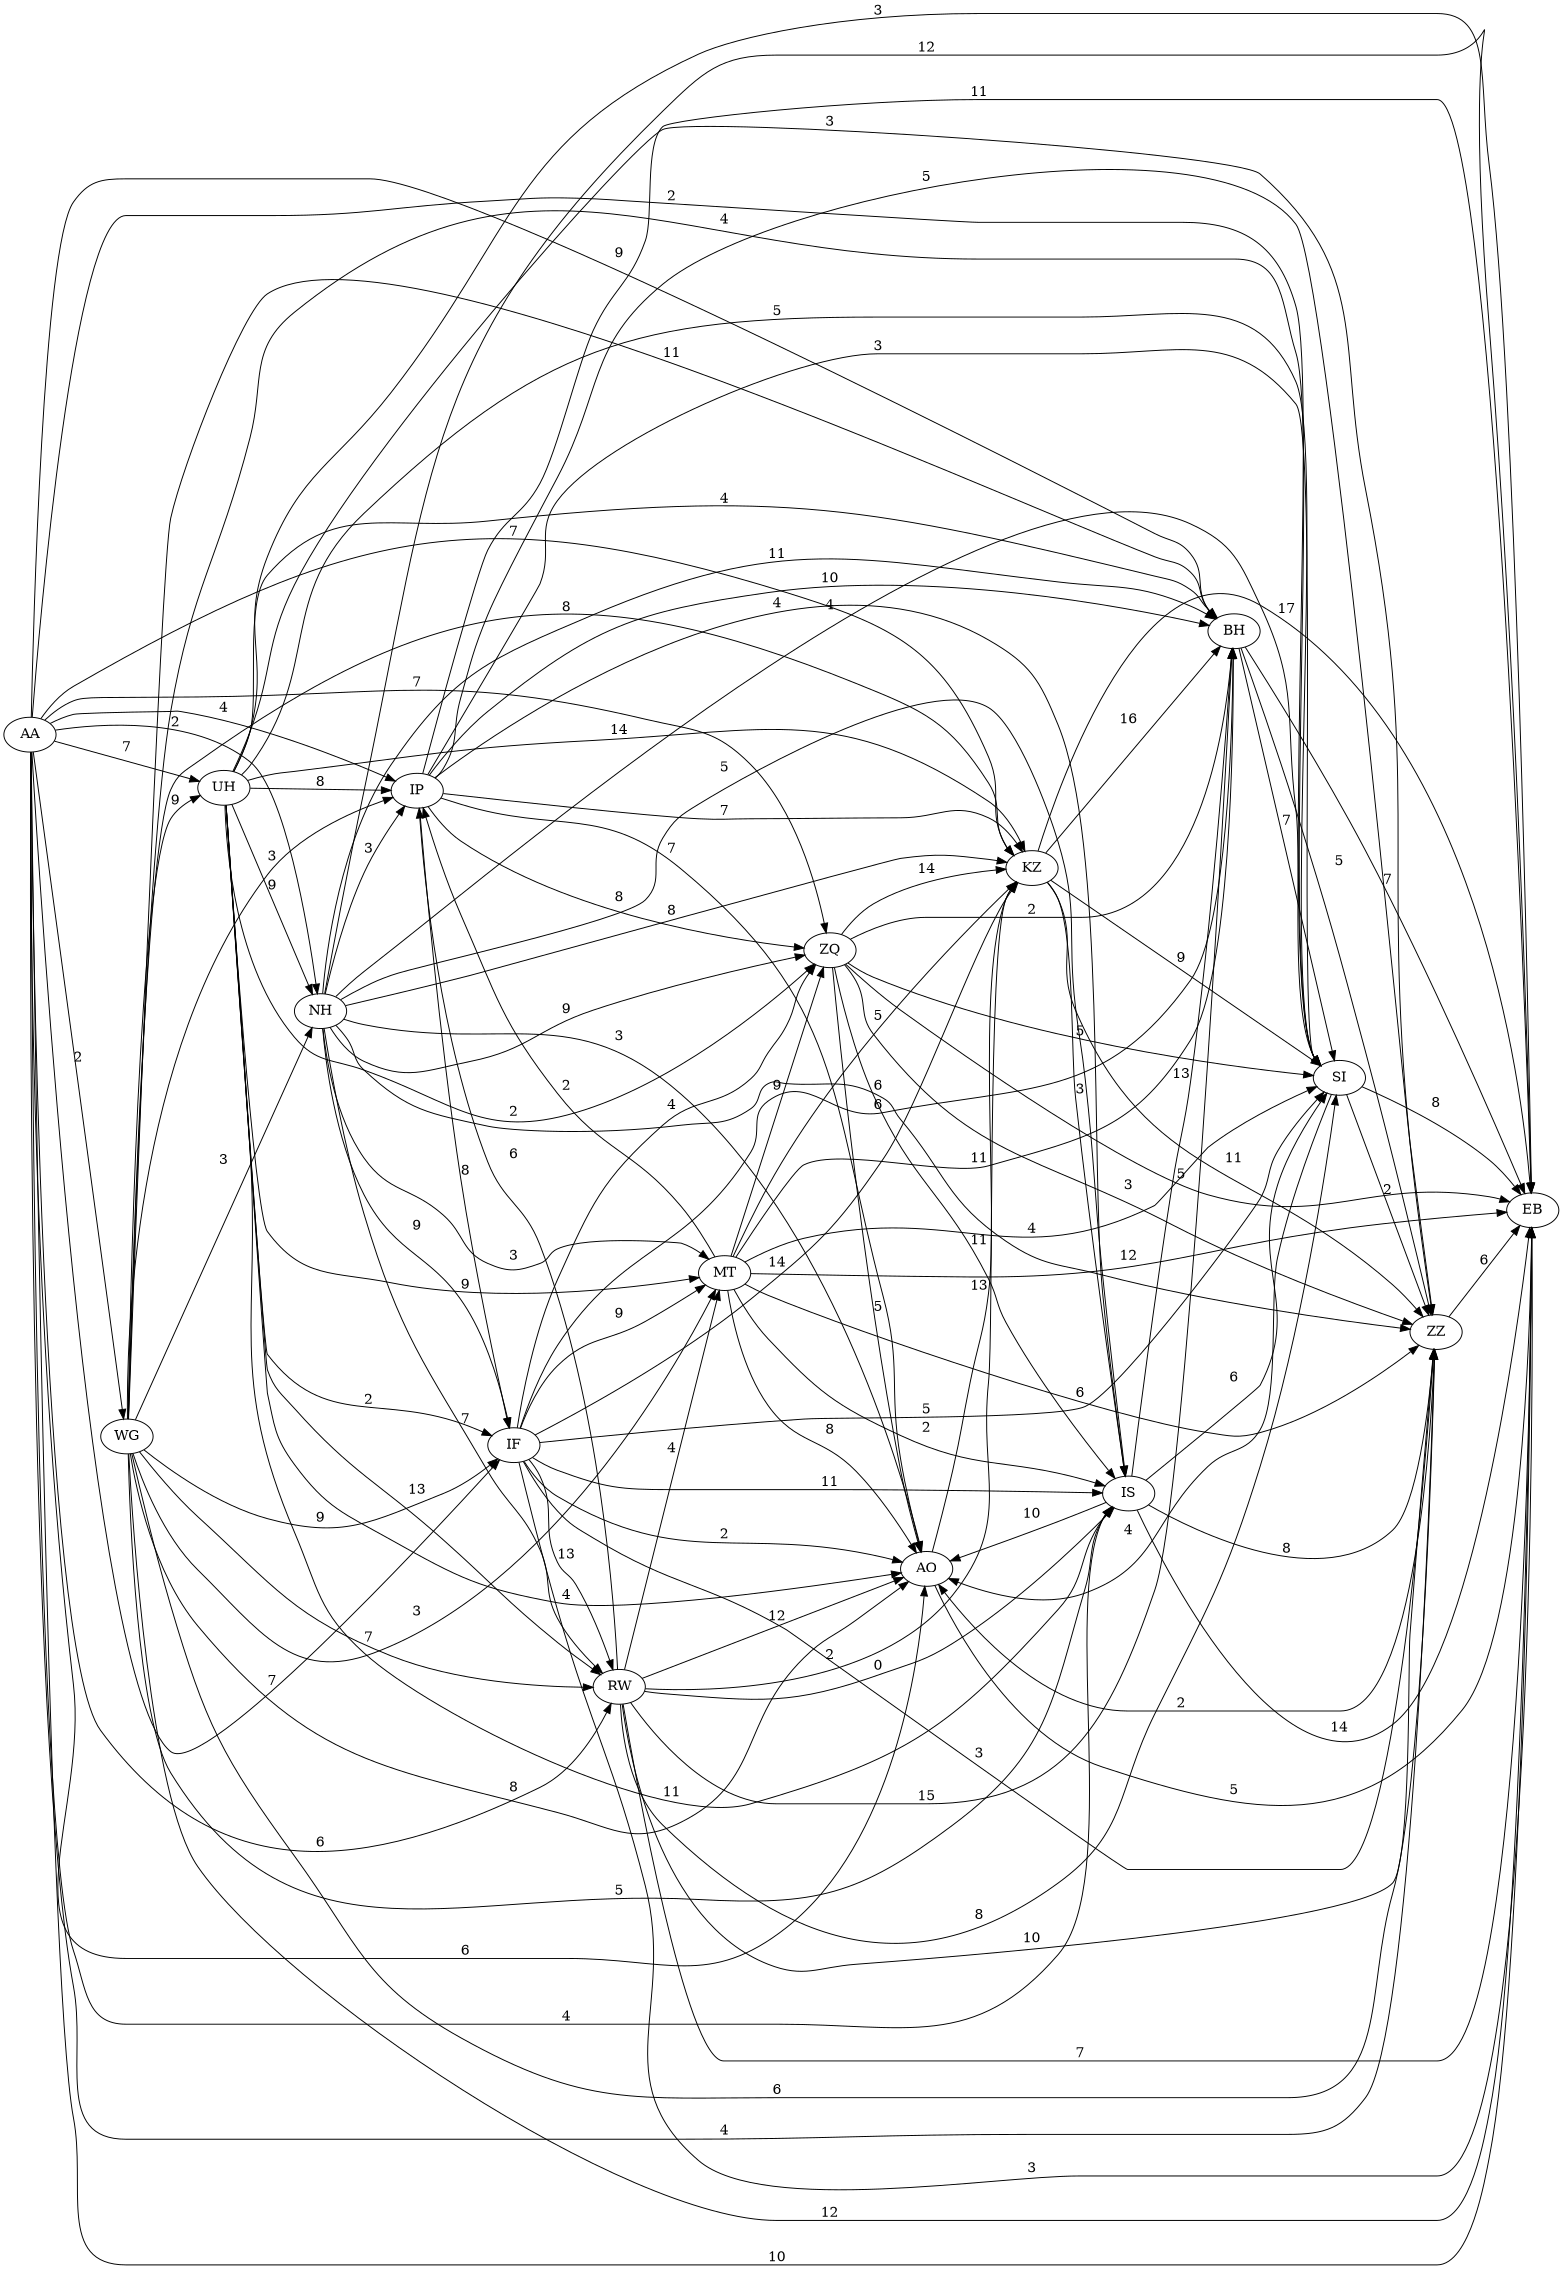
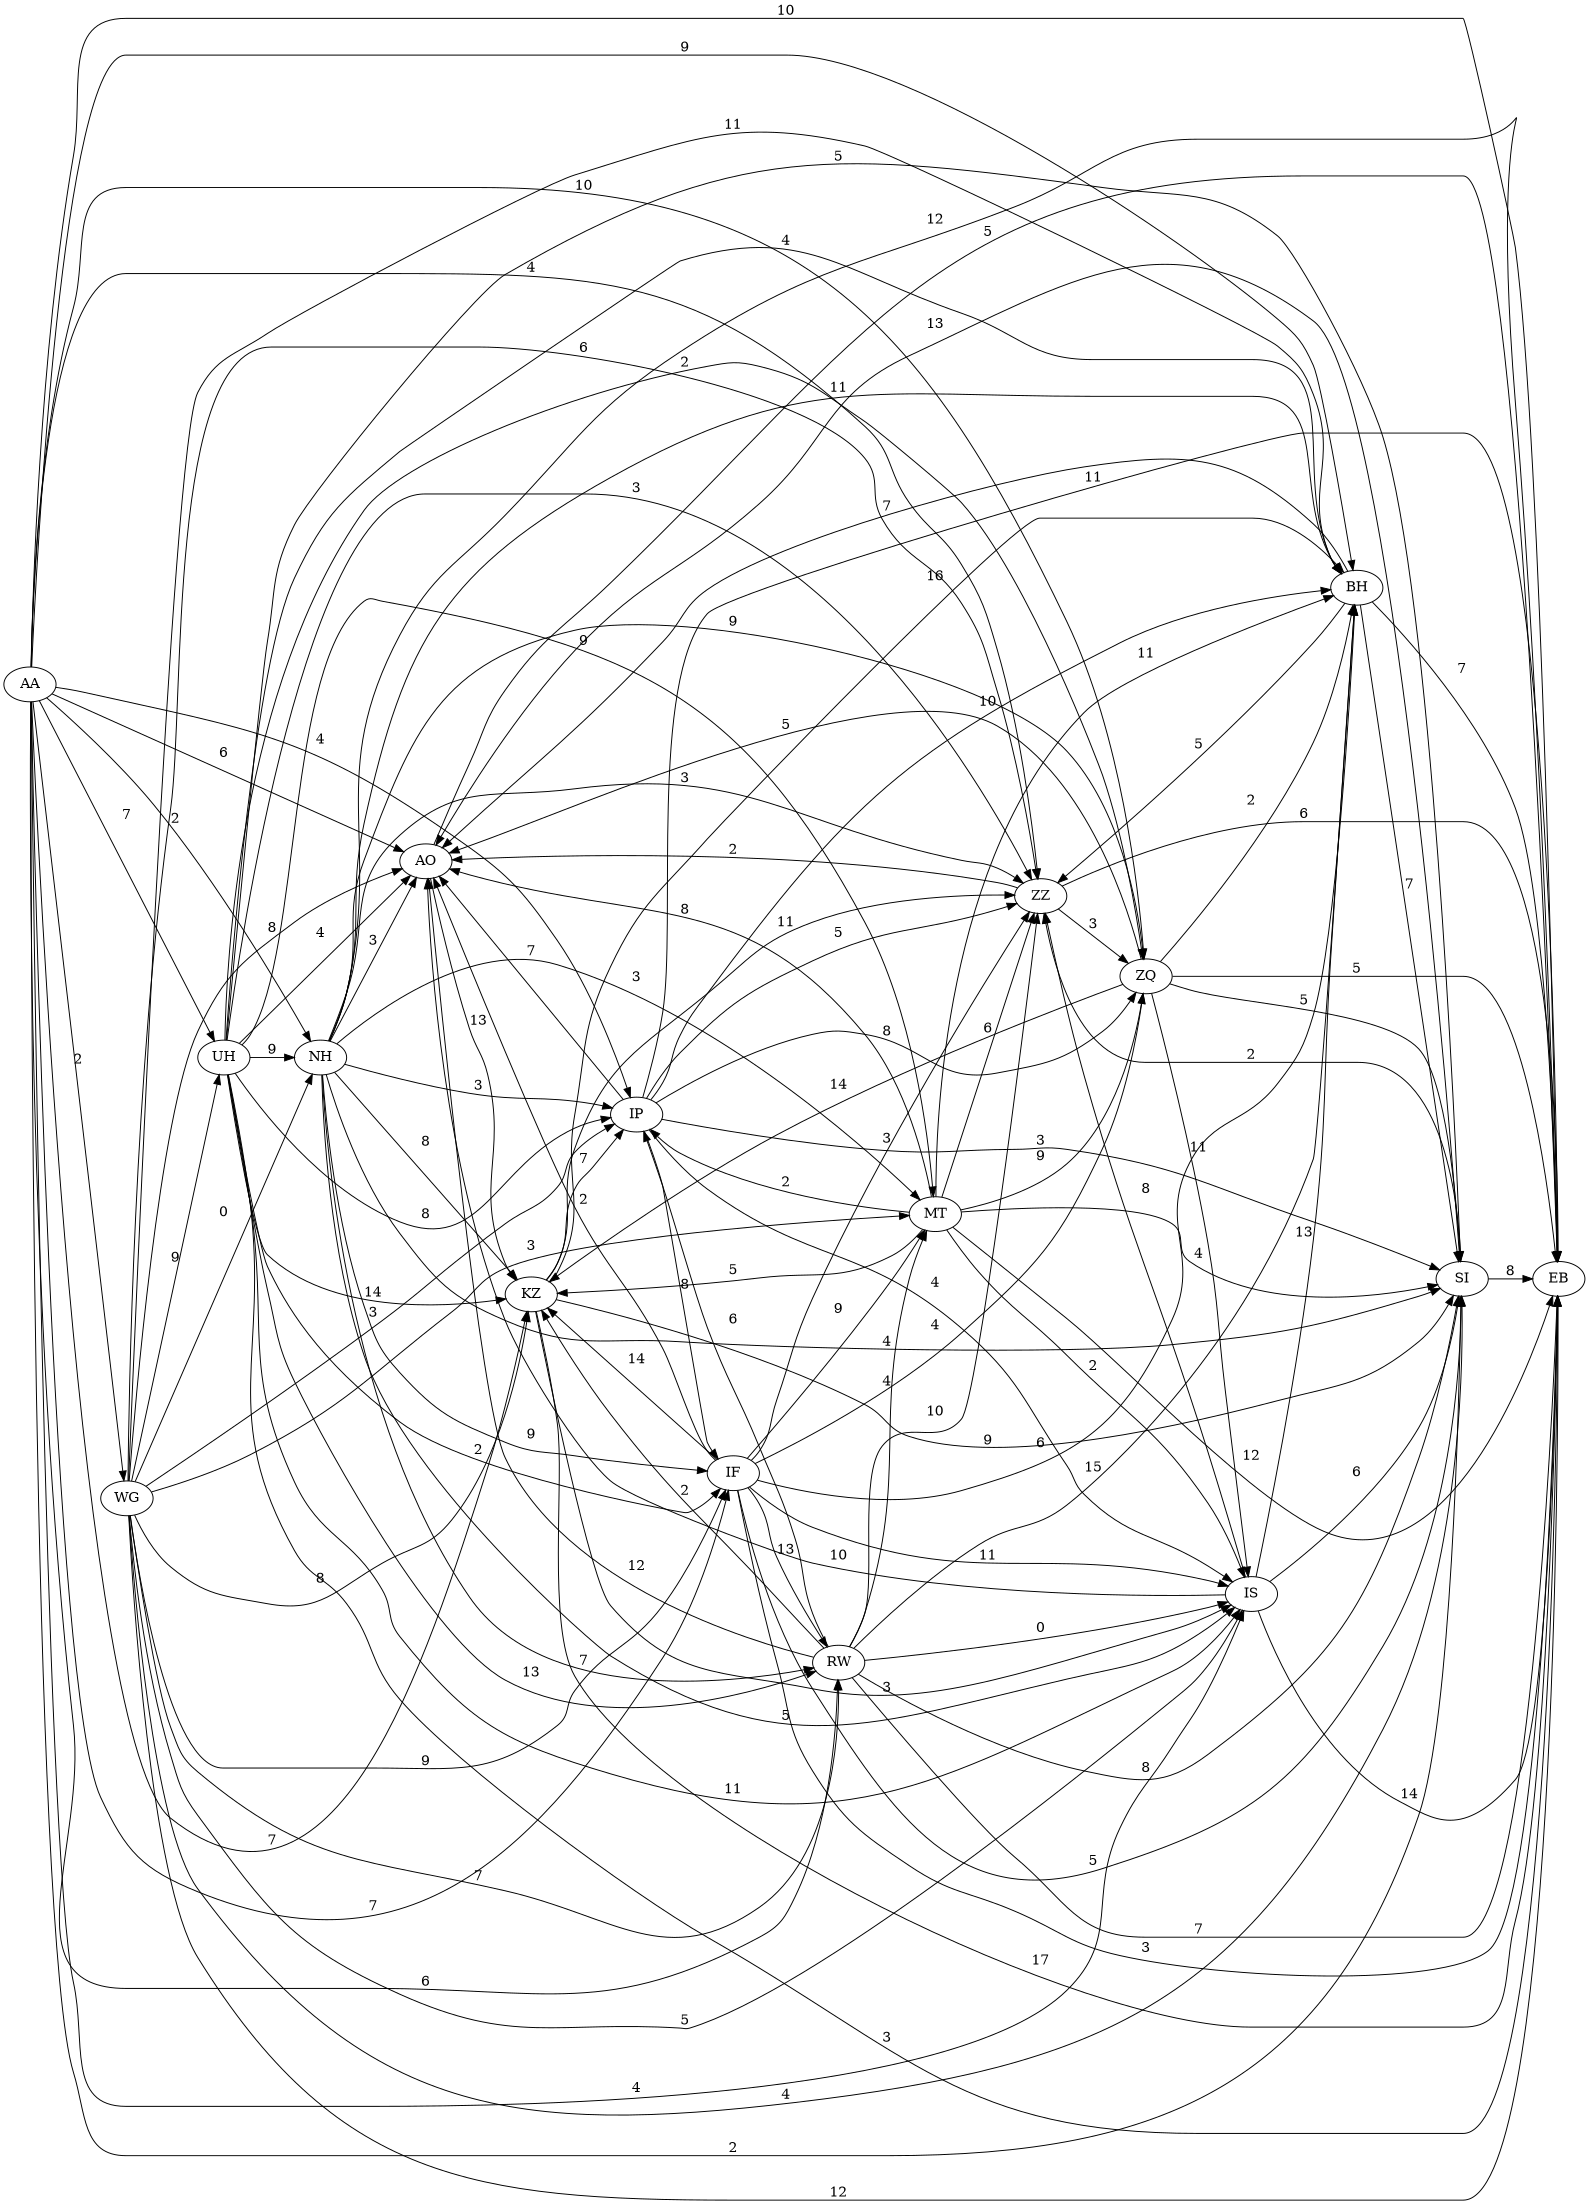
  digraph {
    rankdir=LR
    AO
    EB
    KZ
    ZZ
    SI
    BH
    IS
    ZQ
    IP
    IF
    MT
    RW
    NH
    UH
    WG
    AA
    AO -> EB [label=5]
    AO -> KZ [label=13]
    KZ -> EB [label=17]
    KZ -> ZZ [label=11]
    KZ -> SI [label=9]
    KZ -> BH [label=16]
    KZ -> IS [label=3]
    ZZ -> AO [label=2]
    ZZ -> EB [label=6]
-   SI -> AO [label=4]
+   SI -> AO [label=13]
    SI -> EB [label=8]
    SI -> ZZ [label=2]
+   BH -> AO [label=7]
    BH -> EB [label=7]
    BH -> ZZ [label=5]
    BH -> SI [label=7]
    IS -> AO [label=10]
    IS -> EB [label=14]
    IS -> ZZ [label=8]
    IS -> SI [label=6]
    IS -> BH [label=13]
    ZQ -> AO [label=5]
    ZQ -> EB [label=5]
    ZQ -> KZ [label=14]
-   ZQ -> ZZ [label=3]
+   ZZ -> ZQ [label=3]
    ZQ -> SI [label=5]
    ZQ -> BH [label=2]
    ZQ -> IS [label=11]
    IP -> AO [label=7]
    IP -> EB [label=11]
-   IP -> KZ [label=7]
+   KZ -> IP [label=7]
    IP -> ZZ [label=5]
    IP -> SI [label=3]
    IP -> BH [label=10]
    IP -> IS [label=4]
    IP -> ZQ [label=8]
    IP -> IF [label=8]
    IF -> AO [label=2]
    IF -> EB [label=3]
    IF -> KZ [label=14]
    IF -> ZZ [label=3]
    IF -> SI [label=5]
    IF -> BH [label=6]
    IF -> IS [label=11]
    IF -> ZQ [label=4]
    IF -> MT [label=9]
    IF -> RW [label=13]
    MT -> AO [label=8]
    MT -> EB [label=12]
    MT -> KZ [label=5]
    MT -> ZZ [label=6]
    MT -> SI [label=4]
    MT -> BH [label=11]
    MT -> IS [label=2]
    MT -> ZQ [label=9]
    MT -> IP [label=2]
    RW -> AO [label=12]
    RW -> EB [label=7]
    RW -> KZ [label=2]
    RW -> ZZ [label=10]
    RW -> SI [label=8]
    RW -> BH [label=15]
    RW -> IS [label=0]
    RW -> IP [label=6]
    RW -> MT [label=4]
    NH -> AO [label=3]
    NH -> EB [label=12]
    NH -> KZ [label=8]
-   NH -> ZZ [label=6]
+   NH -> ZZ [label=3]
    NH -> SI [label=4]
    NH -> BH [label=11]
    NH -> IS [label=5]
    NH -> ZQ [label=9]
    NH -> IP [label=3]
    NH -> IF [label=9]
    NH -> MT [label=3]
    NH -> RW [label=7]
    UH -> AO [label=4]
    UH -> EB [label=3]
    UH -> KZ [label=14]
    UH -> ZZ [label=3]
    UH -> SI [label=5]
    UH -> BH [label=4]
    UH -> IS [label=11]
    UH -> ZQ [label=2]
    UH -> IP [label=8]
    UH -> IF [label=2]
    UH -> MT [label=9]
    UH -> RW [label=13]
    UH -> NH [label=9]
    WG -> AO [label=8]
    WG -> EB [label=12]
    WG -> KZ [label=8]
    WG -> ZZ [label=6]
    WG -> SI [label=4]
    WG -> BH [label=11]
    WG -> IS [label=5]
    WG -> IP [label=3]
    WG -> IF [label=9]
    WG -> MT [label=3]
    WG -> RW [label=7]
-   WG -> NH [label=3]
+   WG -> NH [label=0]
    WG -> UH [label=9]
    AA -> AO [label=6]
    AA -> EB [label=10]
    AA -> KZ [label=7]
    AA -> ZZ [label=4]
    AA -> SI [label=2]
    AA -> BH [label=9]
    AA -> IS [label=4]
-   AA -> ZQ [label=7]
+   AA -> ZQ [label=10]
    AA -> IP [label=4]
    AA -> IF [label=7]
    AA -> RW [label=6]
    AA -> NH [label=2]
    AA -> UH [label=7]
    AA -> WG [label=2]
  }
